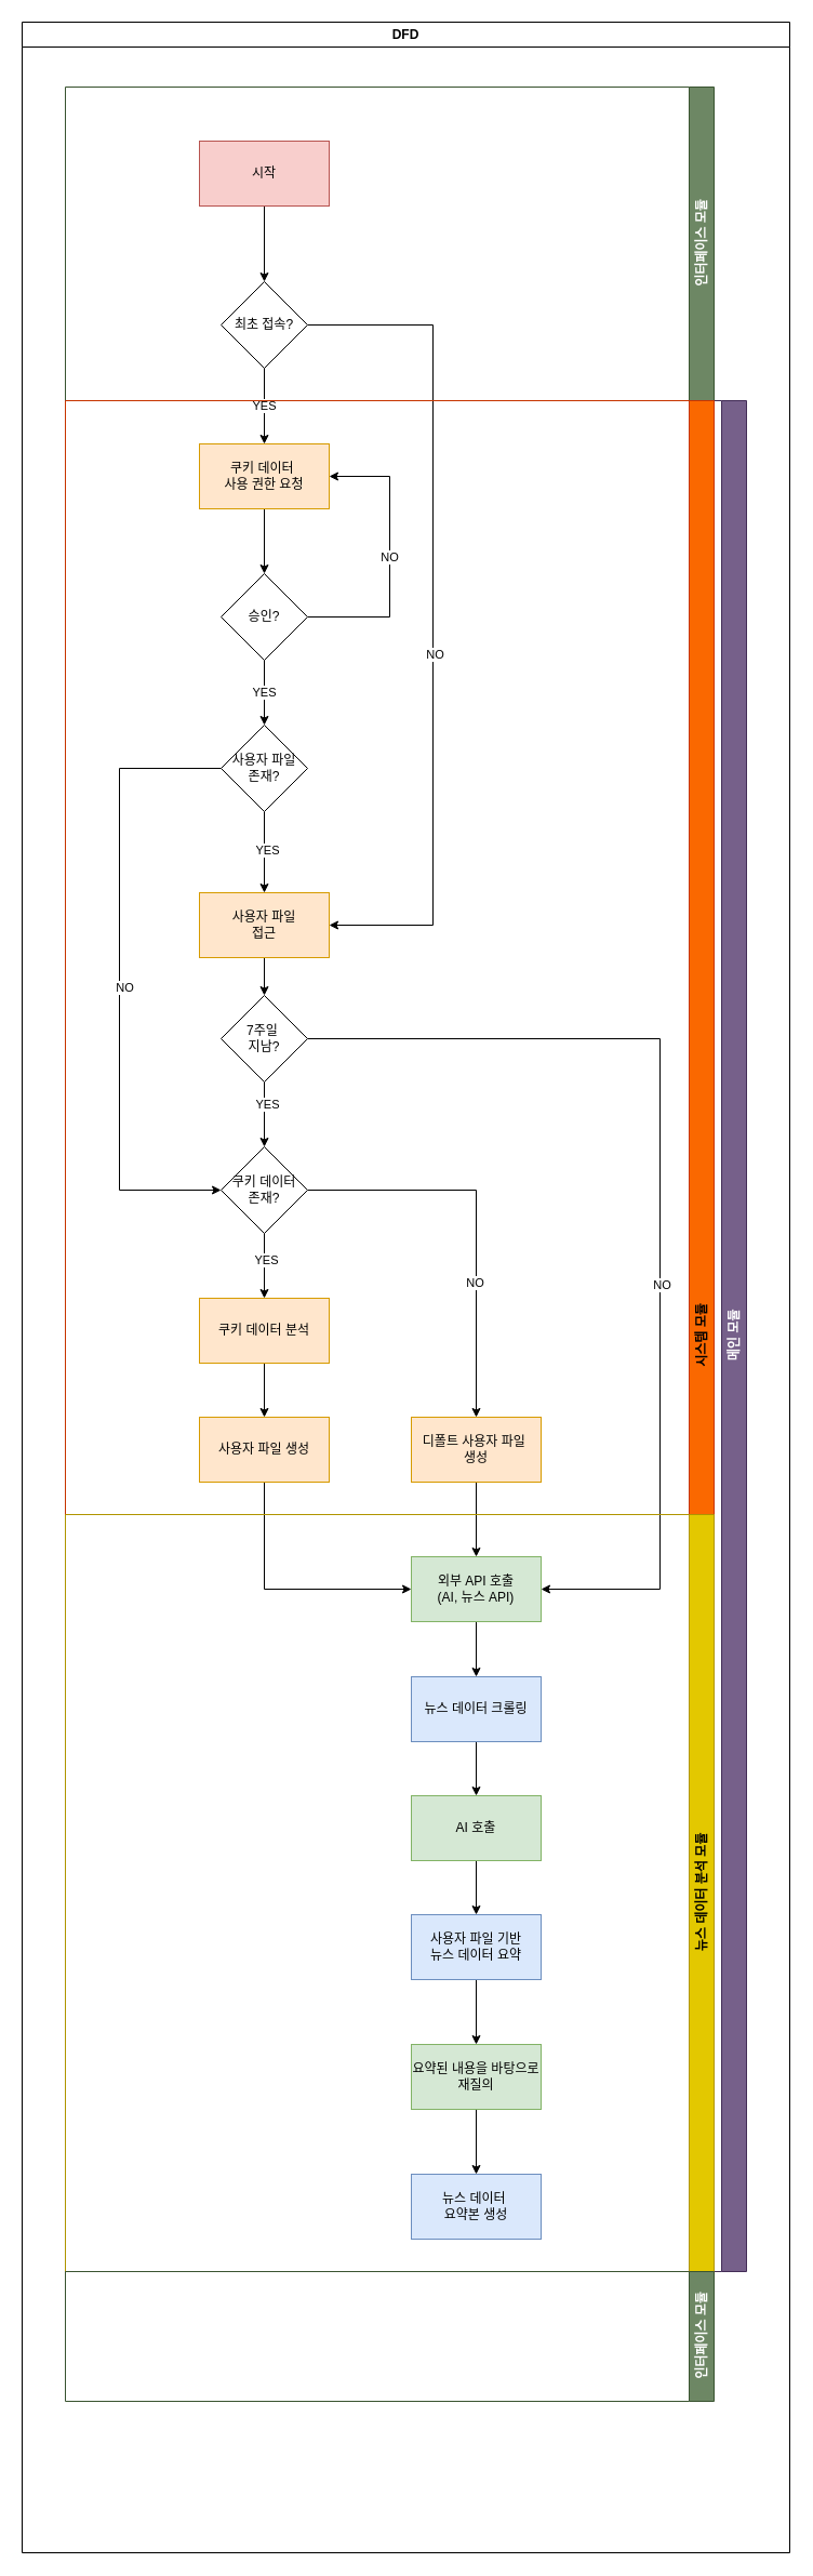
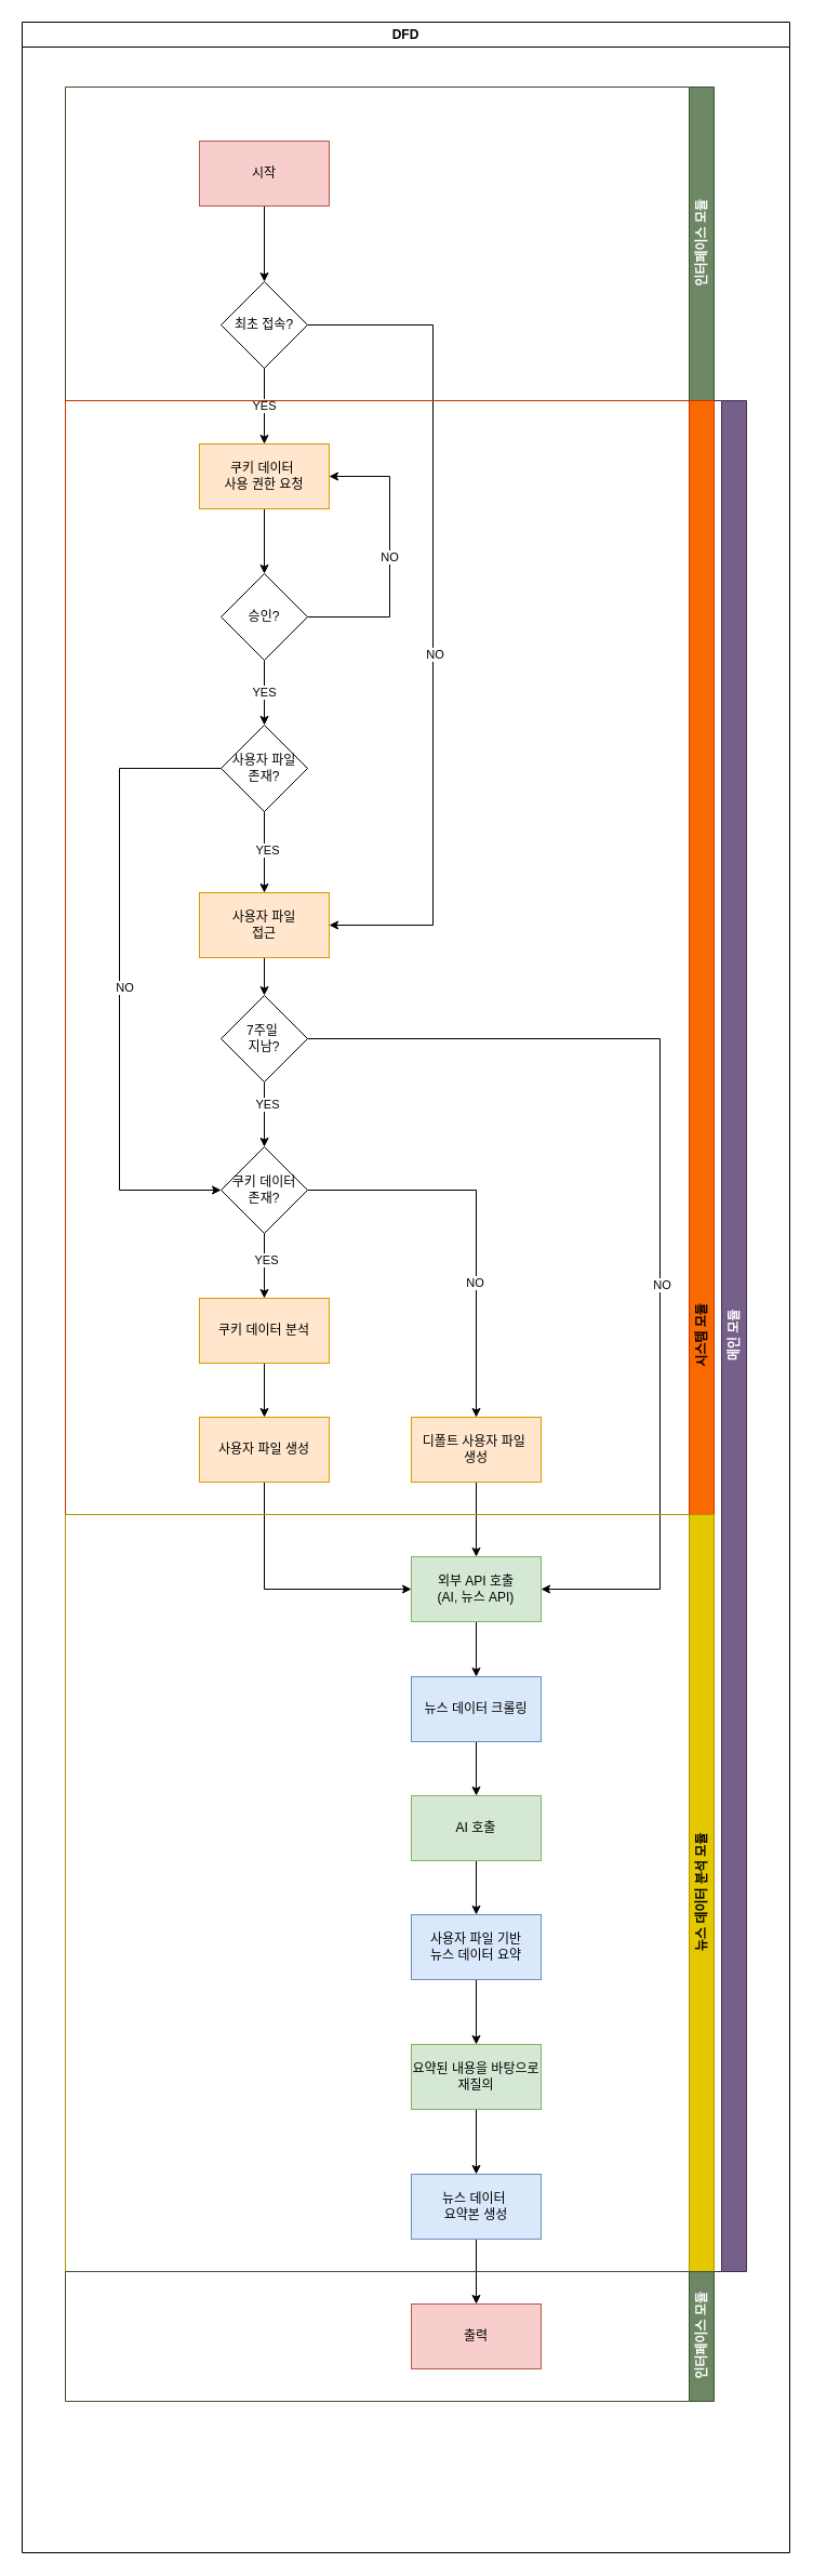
  <mxCell id="0" />
  <mxCell id="1" parent="0" />
  <mxCell id="2" style="edgeStyle=orthogonalEdgeStyle;rounded=0;orthogonalLoop=1;jettySize=auto;html=1;exitX=0.5;exitY=1;exitDx=0;exitDy=0;" edge="1" parent="1" source="3" target="6"><mxGeometry relative="1" as="geometry" /></mxCell>
  <mxCell id="3" value="쿠키 데이터&amp;nbsp;&lt;div&gt;사용 권한 요청&lt;/div&gt;" style="rounded=0;whiteSpace=wrap;html=1;fillColor=#ffe6cc;strokeColor=#d79b00;" vertex="1" parent="1"><mxGeometry x="184" y="410" width="120" height="60" as="geometry" /></mxCell>
  <mxCell id="4" value="NO" style="edgeStyle=orthogonalEdgeStyle;rounded=0;orthogonalLoop=1;jettySize=auto;html=1;exitX=1;exitY=0.5;exitDx=0;exitDy=0;entryX=1;entryY=0.5;entryDx=0;entryDy=0;" edge="1" parent="1" source="6" target="3"><mxGeometry relative="1" as="geometry"><Array as="points"><mxPoint x="360" y="570" /><mxPoint x="360" y="440" /></Array></mxGeometry></mxCell>
  <mxCell id="5" value="YES" style="edgeStyle=orthogonalEdgeStyle;rounded=0;orthogonalLoop=1;jettySize=auto;html=1;exitX=0.5;exitY=1;exitDx=0;exitDy=0;" edge="1" parent="1" source="6" target="24"><mxGeometry relative="1" as="geometry"><mxPoint x="244" y="670" as="targetPoint" /></mxGeometry></mxCell>
  <mxCell id="6" value="승인?" style="rhombus;whiteSpace=wrap;html=1;" vertex="1" parent="1"><mxGeometry x="204" y="530" width="80" height="80" as="geometry" /></mxCell>
  <mxCell id="7" style="edgeStyle=orthogonalEdgeStyle;rounded=0;orthogonalLoop=1;jettySize=auto;html=1;exitX=0.5;exitY=1;exitDx=0;exitDy=0;entryX=0.5;entryY=0;entryDx=0;entryDy=0;" edge="1" parent="1" source="8" target="12"><mxGeometry relative="1" as="geometry" /></mxCell>
  <mxCell id="8" value="시작" style="rounded=0;whiteSpace=wrap;html=1;fillColor=#f8cecc;strokeColor=#b85450;" vertex="1" parent="1"><mxGeometry x="184" y="130" width="120" height="60" as="geometry" /></mxCell>
  <mxCell id="9" value="YES" style="edgeStyle=orthogonalEdgeStyle;rounded=0;orthogonalLoop=1;jettySize=auto;html=1;exitX=0.5;exitY=1;exitDx=0;exitDy=0;" edge="1" parent="1" source="12" target="3"><mxGeometry relative="1" as="geometry" /></mxCell>
  <mxCell id="10" style="edgeStyle=orthogonalEdgeStyle;rounded=0;orthogonalLoop=1;jettySize=auto;html=1;exitX=1;exitY=0.5;exitDx=0;exitDy=0;entryX=1;entryY=0.5;entryDx=0;entryDy=0;" edge="1" parent="1" source="12" target="14"><mxGeometry relative="1" as="geometry"><Array as="points"><mxPoint x="400" y="300" /><mxPoint x="400" y="855" /></Array></mxGeometry></mxCell>
  <mxCell id="11" value="NO" style="edgeLabel;html=1;align=center;verticalAlign=middle;resizable=0;points=[];" connectable="0" vertex="1" parent="10"><mxGeometry x="0.095" y="1" relative="1" as="geometry"><mxPoint as="offset" /></mxGeometry></mxCell>
  <mxCell id="12" value="최초 접속?" style="rhombus;whiteSpace=wrap;html=1;" vertex="1" parent="1"><mxGeometry x="204" y="260" width="80" height="80" as="geometry" /></mxCell>
  <mxCell id="13" style="edgeStyle=orthogonalEdgeStyle;rounded=0;orthogonalLoop=1;jettySize=auto;html=1;exitX=0.5;exitY=1;exitDx=0;exitDy=0;entryX=0.5;entryY=0;entryDx=0;entryDy=0;" edge="1" parent="1" source="14" target="19"><mxGeometry relative="1" as="geometry" /></mxCell>
  <mxCell id="14" value="사용자 파일&lt;div&gt;접근&lt;/div&gt;" style="rounded=0;whiteSpace=wrap;html=1;fillColor=#ffe6cc;strokeColor=#d79b00;" vertex="1" parent="1"><mxGeometry x="184" y="825" width="120" height="60" as="geometry" /></mxCell>
  <mxCell id="15" style="edgeStyle=orthogonalEdgeStyle;rounded=0;orthogonalLoop=1;jettySize=auto;html=1;exitX=0.5;exitY=1;exitDx=0;exitDy=0;" edge="1" parent="1" source="19" target="29"><mxGeometry relative="1" as="geometry"><mxPoint x="244" y="1110" as="targetPoint" /></mxGeometry></mxCell>
  <mxCell id="16" value="YES" style="edgeLabel;html=1;align=center;verticalAlign=middle;resizable=0;points=[];" connectable="0" vertex="1" parent="15"><mxGeometry x="-0.343" y="2" relative="1" as="geometry"><mxPoint as="offset" /></mxGeometry></mxCell>
  <mxCell id="17" style="edgeStyle=orthogonalEdgeStyle;rounded=0;orthogonalLoop=1;jettySize=auto;html=1;exitX=1;exitY=0.5;exitDx=0;exitDy=0;entryX=1;entryY=0.5;entryDx=0;entryDy=0;" edge="1" parent="1" source="19" target="46"><mxGeometry relative="1" as="geometry"><Array as="points"><mxPoint x="610" y="960" /><mxPoint x="610" y="1469" /></Array></mxGeometry></mxCell>
  <mxCell id="18" value="NO" style="edgeLabel;html=1;align=center;verticalAlign=middle;resizable=0;points=[];" vertex="1" connectable="0" parent="17"><mxGeometry x="0.17" y="1" relative="1" as="geometry"><mxPoint as="offset" /></mxGeometry></mxCell>
  <mxCell id="19" value="7주일&amp;nbsp;&lt;div&gt;지남?&lt;/div&gt;" style="rhombus;whiteSpace=wrap;html=1;" vertex="1" parent="1"><mxGeometry x="204" y="920" width="80" height="80" as="geometry" /></mxCell>
  <mxCell id="20" style="edgeStyle=orthogonalEdgeStyle;rounded=0;orthogonalLoop=1;jettySize=auto;html=1;exitX=0.5;exitY=1;exitDx=0;exitDy=0;entryX=0.5;entryY=0;entryDx=0;entryDy=0;" edge="1" parent="1" source="24" target="14"><mxGeometry relative="1" as="geometry" /></mxCell>
  <mxCell id="21" value="YES" style="edgeLabel;html=1;align=center;verticalAlign=middle;resizable=0;points=[];" connectable="0" vertex="1" parent="20"><mxGeometry x="-0.067" y="2" relative="1" as="geometry"><mxPoint as="offset" /></mxGeometry></mxCell>
  <mxCell id="22" style="edgeStyle=orthogonalEdgeStyle;rounded=0;orthogonalLoop=1;jettySize=auto;html=1;exitX=0;exitY=0.5;exitDx=0;exitDy=0;entryX=0;entryY=0.5;entryDx=0;entryDy=0;" edge="1" parent="1" source="24" target="29"><mxGeometry relative="1" as="geometry"><Array as="points"><mxPoint x="110" y="710" /><mxPoint x="110" y="1100" /></Array></mxGeometry></mxCell>
  <mxCell id="23" value="NO" style="edgeLabel;html=1;align=center;verticalAlign=middle;resizable=0;points=[];" connectable="0" vertex="1" parent="22"><mxGeometry x="0.025" y="4" relative="1" as="geometry"><mxPoint as="offset" /></mxGeometry></mxCell>
  <mxCell id="24" value="사용자 파일&lt;div&gt;존재?&lt;/div&gt;" style="rhombus;whiteSpace=wrap;html=1;" vertex="1" parent="1"><mxGeometry x="204" y="670" width="80" height="80" as="geometry" /></mxCell>
  <mxCell id="25" style="edgeStyle=orthogonalEdgeStyle;rounded=0;orthogonalLoop=1;jettySize=auto;html=1;exitX=0.5;exitY=1;exitDx=0;exitDy=0;entryX=0.5;entryY=0;entryDx=0;entryDy=0;" edge="1" parent="1" source="29" target="31"><mxGeometry relative="1" as="geometry" /></mxCell>
  <mxCell id="26" value="YES" style="edgeLabel;html=1;align=center;verticalAlign=middle;resizable=0;points=[];" connectable="0" vertex="1" parent="25"><mxGeometry x="-0.2" y="1" relative="1" as="geometry"><mxPoint as="offset" /></mxGeometry></mxCell>
  <mxCell id="27" style="edgeStyle=orthogonalEdgeStyle;rounded=0;orthogonalLoop=1;jettySize=auto;html=1;exitX=1;exitY=0.5;exitDx=0;exitDy=0;" edge="1" parent="1" source="29" target="35"><mxGeometry relative="1" as="geometry" /></mxCell>
  <mxCell id="28" value="NO" style="edgeLabel;html=1;align=center;verticalAlign=middle;resizable=0;points=[];" connectable="0" vertex="1" parent="27"><mxGeometry x="0.317" y="-2" relative="1" as="geometry"><mxPoint as="offset" /></mxGeometry></mxCell>
  <mxCell id="29" value="쿠키 데이터&lt;div&gt;존재?&lt;/div&gt;" style="rhombus;whiteSpace=wrap;html=1;" vertex="1" parent="1"><mxGeometry x="204" y="1060" width="80" height="80" as="geometry" /></mxCell>
  <mxCell id="30" style="edgeStyle=orthogonalEdgeStyle;rounded=0;orthogonalLoop=1;jettySize=auto;html=1;exitX=0.5;exitY=1;exitDx=0;exitDy=0;entryX=0.5;entryY=0;entryDx=0;entryDy=0;" edge="1" parent="1" source="31" target="33"><mxGeometry relative="1" as="geometry" /></mxCell>
  <mxCell id="31" value="쿠키 데이터 분석" style="rounded=0;whiteSpace=wrap;html=1;fillColor=#ffe6cc;strokeColor=#d79b00;" vertex="1" parent="1"><mxGeometry x="184" y="1200" width="120" height="60" as="geometry" /></mxCell>
  <mxCell id="32" style="edgeStyle=orthogonalEdgeStyle;rounded=0;orthogonalLoop=1;jettySize=auto;html=1;exitX=0.5;exitY=1;exitDx=0;exitDy=0;entryX=0;entryY=0.5;entryDx=0;entryDy=0;" edge="1" parent="1" source="33" target="46"><mxGeometry relative="1" as="geometry" /></mxCell>
  <mxCell id="33" value="사용자 파일 생성" style="rounded=0;whiteSpace=wrap;html=1;fillColor=#ffe6cc;strokeColor=#d79b00;" vertex="1" parent="1"><mxGeometry x="184" y="1310" width="120" height="60" as="geometry" /></mxCell>
  <mxCell id="34" style="edgeStyle=orthogonalEdgeStyle;rounded=0;orthogonalLoop=1;jettySize=auto;html=1;exitX=0.5;exitY=1;exitDx=0;exitDy=0;" edge="1" parent="1" source="35" target="46"><mxGeometry relative="1" as="geometry" /></mxCell>
  <mxCell id="35" value="디폴트 사용자 파일&amp;nbsp;&lt;div&gt;생성&lt;/div&gt;" style="rounded=0;whiteSpace=wrap;html=1;fillColor=#ffe6cc;strokeColor=#d79b00;" vertex="1" parent="1"><mxGeometry x="380" y="1310" width="120" height="60" as="geometry" /></mxCell>
  <mxCell id="36" value="DFD" style="swimlane;whiteSpace=wrap;html=1;" vertex="1" parent="1"><mxGeometry x="20" y="20" width="710" height="2340" as="geometry" /></mxCell>
  <mxCell id="37" style="edgeStyle=orthogonalEdgeStyle;rounded=0;orthogonalLoop=1;jettySize=auto;html=1;exitX=0.5;exitY=1;exitDx=0;exitDy=0;entryX=0.5;entryY=0;entryDx=0;entryDy=0;" edge="1" parent="36" source="38" target="48"><mxGeometry relative="1" as="geometry" /></mxCell>
  <mxCell id="38" value="뉴스 데이터 크롤링" style="rounded=0;whiteSpace=wrap;html=1;fillColor=#dae8fc;strokeColor=#6c8ebf;" vertex="1" parent="36"><mxGeometry x="360" y="1530" width="120" height="60" as="geometry" /></mxCell>
  <mxCell id="39" style="edgeStyle=orthogonalEdgeStyle;rounded=0;orthogonalLoop=1;jettySize=auto;html=1;exitX=0.5;exitY=1;exitDx=0;exitDy=0;entryX=0.5;entryY=0;entryDx=0;entryDy=0;" edge="1" parent="36" source="40" target="42"><mxGeometry relative="1" as="geometry" /></mxCell>
  <mxCell id="40" value="사용자 파일 기반&lt;div&gt;뉴스 데이터 요약&lt;/div&gt;" style="rounded=0;whiteSpace=wrap;html=1;fillColor=#dae8fc;strokeColor=#6c8ebf;" vertex="1" parent="36"><mxGeometry x="360" y="1750" width="120" height="60" as="geometry" /></mxCell>
  <mxCell id="41" style="edgeStyle=orthogonalEdgeStyle;rounded=0;orthogonalLoop=1;jettySize=auto;html=1;exitX=0.5;exitY=1;exitDx=0;exitDy=0;" edge="1" parent="36" source="42" target="44"><mxGeometry relative="1" as="geometry" /></mxCell>
  <mxCell id="42" value="요약된 내용을 바탕으로&lt;div&gt;재질의&lt;/div&gt;" style="rounded=0;whiteSpace=wrap;html=1;fillColor=#d5e8d4;strokeColor=#82b366;" vertex="1" parent="36"><mxGeometry x="360" y="1870" width="120" height="60" as="geometry" /></mxCell>
+ <mxCell id="43" style="edgeStyle=orthogonalEdgeStyle;rounded=0;orthogonalLoop=1;jettySize=auto;html=1;exitX=0.5;exitY=1;exitDx=0;exitDy=0;entryX=0.5;entryY=0;entryDx=0;entryDy=0;" edge="1" parent="36" source="44" target="53"><mxGeometry relative="1" as="geometry" /></mxCell>
  <mxCell id="44" value="뉴스 데이터&amp;nbsp;&lt;div&gt;요약본 생성&lt;/div&gt;" style="rounded=0;whiteSpace=wrap;html=1;fillColor=#dae8fc;strokeColor=#6c8ebf;" vertex="1" parent="36"><mxGeometry x="360" y="1990" width="120" height="60" as="geometry" /></mxCell>
  <mxCell id="45" style="edgeStyle=orthogonalEdgeStyle;rounded=0;orthogonalLoop=1;jettySize=auto;html=1;exitX=0.5;exitY=1;exitDx=0;exitDy=0;entryX=0.5;entryY=0;entryDx=0;entryDy=0;" edge="1" parent="36" source="46" target="38"><mxGeometry relative="1" as="geometry" /></mxCell>
  <mxCell id="46" value="외부 API 호출&lt;div&gt;(AI, 뉴스 API)&lt;/div&gt;" style="rounded=0;whiteSpace=wrap;html=1;fillColor=#d5e8d4;strokeColor=#82b366;" vertex="1" parent="36"><mxGeometry x="360" y="1419" width="120" height="60" as="geometry" /></mxCell>
  <mxCell id="47" style="edgeStyle=orthogonalEdgeStyle;rounded=0;orthogonalLoop=1;jettySize=auto;html=1;exitX=0.5;exitY=1;exitDx=0;exitDy=0;" edge="1" parent="36" source="48" target="40"><mxGeometry relative="1" as="geometry" /></mxCell>
  <mxCell id="48" value="AI 호출" style="rounded=0;whiteSpace=wrap;html=1;fillColor=#d5e8d4;strokeColor=#82b366;" vertex="1" parent="36"><mxGeometry x="360" y="1640" width="120" height="60" as="geometry" /></mxCell>
  <mxCell id="49" value="인터페이스 모듈" style="swimlane;horizontal=0;whiteSpace=wrap;html=1;direction=west;fillColor=#6d8764;strokeColor=#3A5431;fontColor=#ffffff;" vertex="1" parent="36"><mxGeometry x="40" y="60" width="600" height="290" as="geometry" /></mxCell>
  <mxCell id="50" value="메인 모듈" style="swimlane;horizontal=0;whiteSpace=wrap;html=1;direction=west;fillColor=#76608a;fontColor=#ffffff;strokeColor=#432D57;" vertex="1" parent="36"><mxGeometry x="40" y="350" width="630" height="1730" as="geometry" /></mxCell>
  <mxCell id="51" value="시스템 모듈" style="swimlane;horizontal=0;whiteSpace=wrap;html=1;direction=west;fillColor=#fa6800;fontColor=#000000;strokeColor=#C73500;" vertex="1" parent="50"><mxGeometry width="600" height="1730" as="geometry" /></mxCell>
  <mxCell id="52" value="뉴스 데이터 분석 모듈" style="swimlane;horizontal=0;whiteSpace=wrap;html=1;direction=west;fillColor=#e3c800;fontColor=#000000;strokeColor=#B09500;" vertex="1" parent="51"><mxGeometry y="1030" width="600" height="700" as="geometry" /></mxCell>
+ <mxCell id="53" value="출력" style="rounded=0;whiteSpace=wrap;html=1;fillColor=#f8cecc;strokeColor=#b85450;" vertex="1" parent="36"><mxGeometry x="360" y="2110" width="120" height="60" as="geometry" /></mxCell>
  <mxCell id="54" value="인터페이스 모듈" style="swimlane;horizontal=0;whiteSpace=wrap;html=1;direction=west;fillColor=#6d8764;fontColor=#ffffff;strokeColor=#3A5431;" vertex="1" parent="36"><mxGeometry x="40" y="2080" width="600" height="120" as="geometry" /></mxCell>
